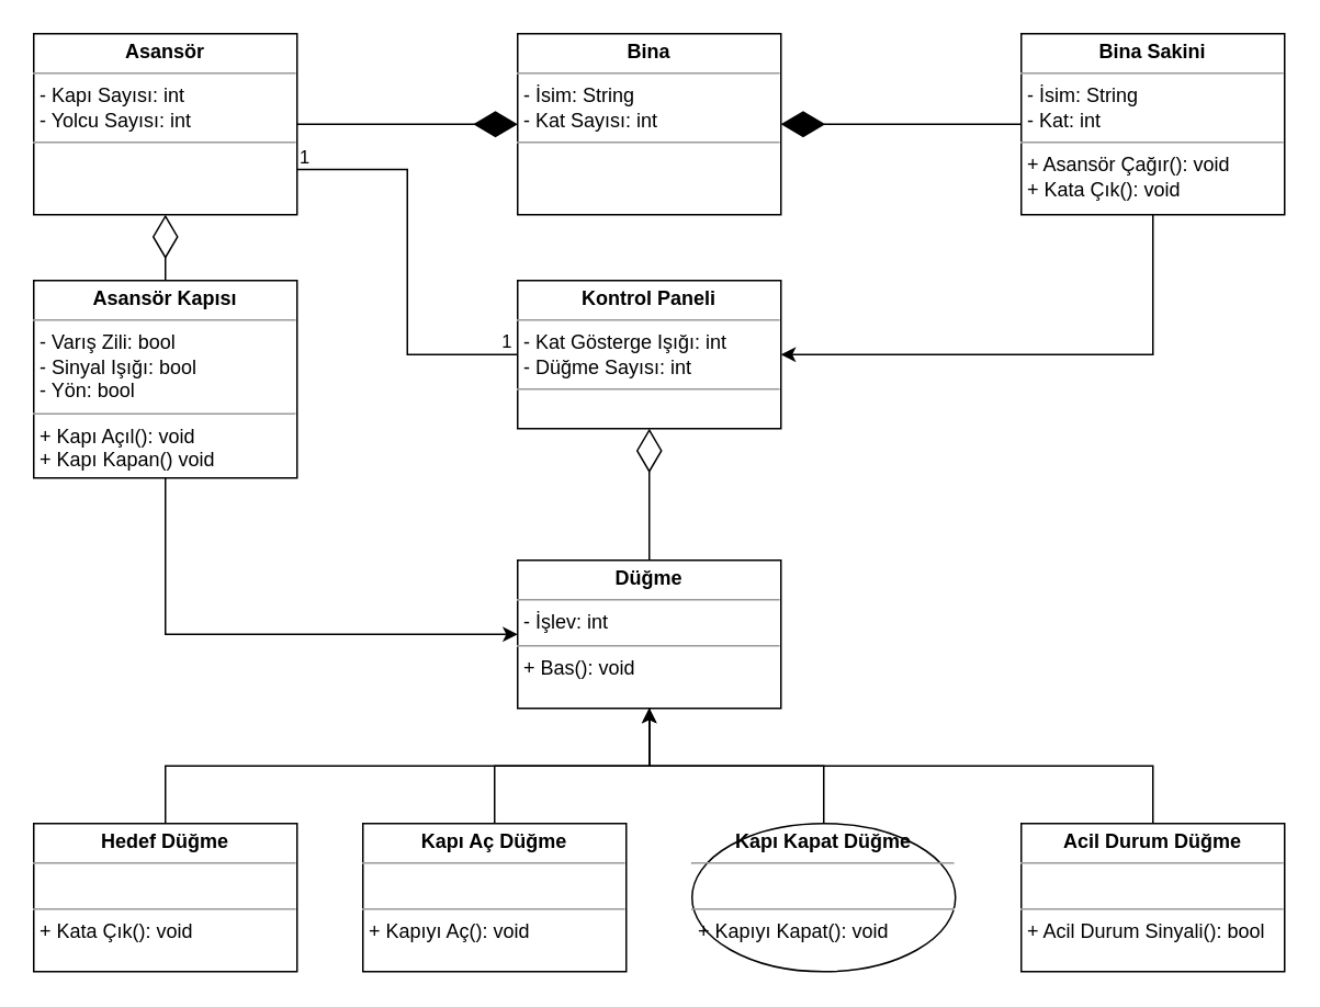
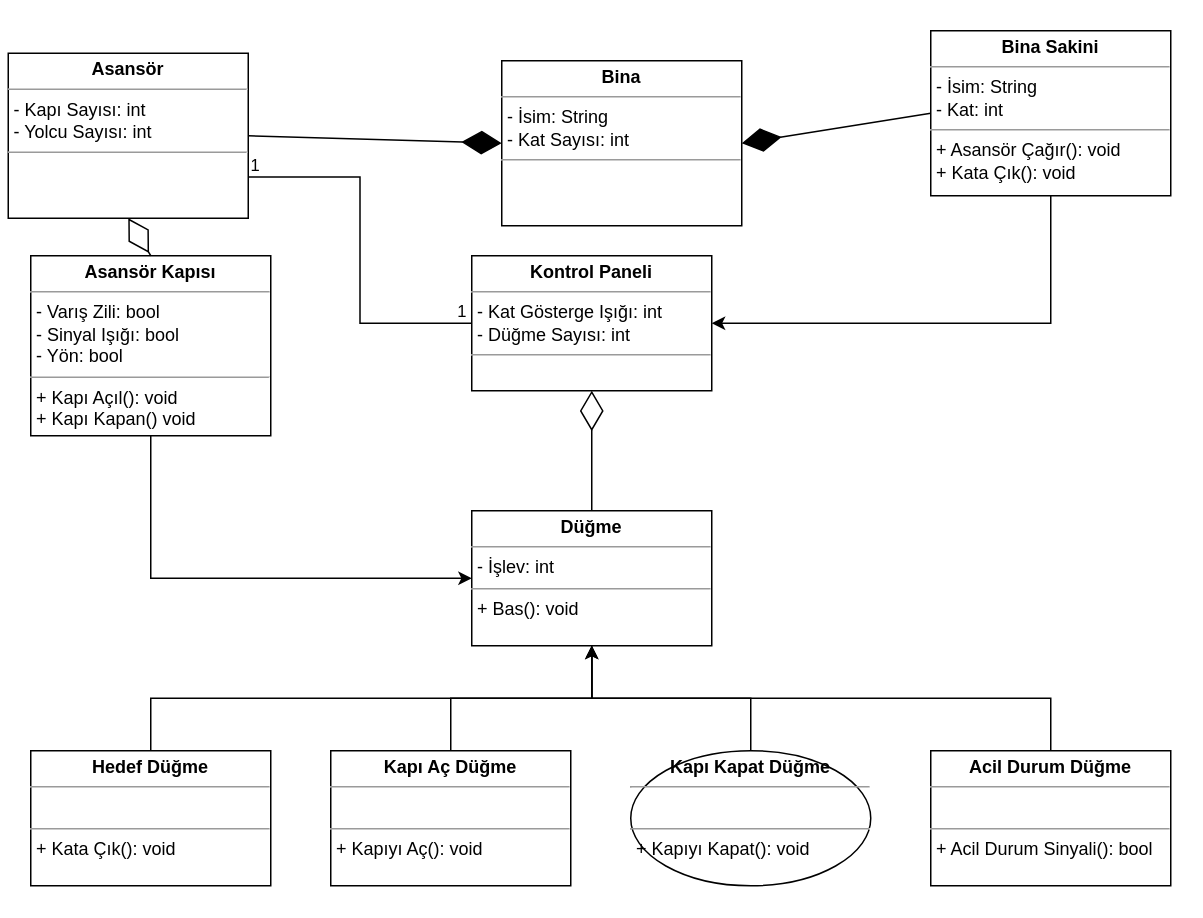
  <mxCell id="0" />
  <mxCell id="1" parent="0" />
- <mxCell id="2" value="&lt;p style=&quot;margin:0px;margin-top:4px;text-align:center;&quot;&gt;&lt;b&gt;Bina&lt;/b&gt;&lt;/p&gt;&lt;hr size=&quot;1&quot;&gt;&lt;p style=&quot;margin:0px;margin-left:4px;&quot;&gt;- İsim: String&lt;/p&gt;&lt;p style=&quot;margin:0px;margin-left:4px;&quot;&gt;- Kat Sayısı: int&lt;/p&gt;&lt;hr size=&quot;1&quot;&gt;&lt;p style=&quot;margin:0px;margin-left:4px;&quot;&gt;&lt;br&gt;&lt;/p&gt;" style="verticalAlign=top;align=left;overflow=fill;fontSize=12;fontFamily=Helvetica;html=1;whiteSpace=wrap;" vertex="1" parent="1"><mxGeometry x="314" y="20" width="160" height="110" as="geometry" /></mxCell>
+ <mxCell id="2" value="&lt;p style=&quot;margin:0px;margin-top:4px;text-align:center;&quot;&gt;&lt;b&gt;Bina&lt;/b&gt;&lt;/p&gt;&lt;hr size=&quot;1&quot;&gt;&lt;p style=&quot;margin:0px;margin-left:4px;&quot;&gt;- İsim: String&lt;/p&gt;&lt;p style=&quot;margin:0px;margin-left:4px;&quot;&gt;- Kat Sayısı: int&lt;/p&gt;&lt;hr size=&quot;1&quot;&gt;&lt;p style=&quot;margin:0px;margin-left:4px;&quot;&gt;&lt;br&gt;&lt;/p&gt;" style="verticalAlign=top;align=left;overflow=fill;fontSize=12;fontFamily=Helvetica;html=1;whiteSpace=wrap;" vertex="1" parent="1"><mxGeometry x="334" y="40" width="160" height="110" as="geometry" /></mxCell>
  <mxCell id="3" style="edgeStyle=orthogonalEdgeStyle;rounded=0;orthogonalLoop=1;jettySize=auto;html=1;exitX=0.5;exitY=1;exitDx=0;exitDy=0;entryX=1;entryY=0.5;entryDx=0;entryDy=0;" edge="1" parent="1" source="4" target="6"><mxGeometry relative="1" as="geometry" /></mxCell>
  <mxCell id="4" value="&lt;p style=&quot;margin:0px;margin-top:4px;text-align:center;&quot;&gt;&lt;b&gt;Bina Sakini&lt;/b&gt;&lt;/p&gt;&lt;hr size=&quot;1&quot;&gt;&lt;p style=&quot;border-color: var(--border-color); margin: 0px 0px 0px 4px;&quot;&gt;- İsim: String&lt;/p&gt;&lt;p style=&quot;border-color: var(--border-color); margin: 0px 0px 0px 4px;&quot;&gt;- Kat: int&lt;/p&gt;&lt;hr size=&quot;1&quot;&gt;&lt;p style=&quot;border-color: var(--border-color); margin: 0px 0px 0px 4px;&quot;&gt;+ Asansör Çağır(): void&lt;/p&gt;&lt;p style=&quot;border-color: var(--border-color); margin: 0px 0px 0px 4px;&quot;&gt;+ Kata Çık(): void&lt;/p&gt;" style="verticalAlign=top;align=left;overflow=fill;fontSize=12;fontFamily=Helvetica;html=1;whiteSpace=wrap;" vertex="1" parent="1"><mxGeometry x="620" y="20" width="160" height="110" as="geometry" /></mxCell>
- <mxCell id="5" value="&lt;p style=&quot;margin:0px;margin-top:4px;text-align:center;&quot;&gt;&lt;b&gt;Asansör&lt;/b&gt;&lt;/p&gt;&lt;hr size=&quot;1&quot;&gt;&lt;p style=&quot;margin:0px;margin-left:4px;&quot;&gt;- Kapı Sayısı: int&lt;/p&gt;&lt;p style=&quot;margin:0px;margin-left:4px;&quot;&gt;- Yolcu Sayısı: int&lt;/p&gt;&lt;hr size=&quot;1&quot;&gt;&lt;p style=&quot;margin:0px;margin-left:4px;&quot;&gt;&lt;br&gt;&lt;/p&gt;" style="verticalAlign=top;align=left;overflow=fill;fontSize=12;fontFamily=Helvetica;html=1;whiteSpace=wrap;" vertex="1" parent="1"><mxGeometry x="20" y="20" width="160" height="110" as="geometry" /></mxCell>
+ <mxCell id="5" value="&lt;p style=&quot;margin:0px;margin-top:4px;text-align:center;&quot;&gt;&lt;b&gt;Asansör&lt;/b&gt;&lt;/p&gt;&lt;hr size=&quot;1&quot;&gt;&lt;p style=&quot;margin:0px;margin-left:4px;&quot;&gt;- Kapı Sayısı: int&lt;/p&gt;&lt;p style=&quot;margin:0px;margin-left:4px;&quot;&gt;- Yolcu Sayısı: int&lt;/p&gt;&lt;hr size=&quot;1&quot;&gt;&lt;p style=&quot;margin:0px;margin-left:4px;&quot;&gt;&lt;br&gt;&lt;/p&gt;" style="verticalAlign=top;align=left;overflow=fill;fontSize=12;fontFamily=Helvetica;html=1;whiteSpace=wrap;" vertex="1" parent="1"><mxGeometry x="5" y="35" width="160" height="110" as="geometry" /></mxCell>
  <mxCell id="6" value="&lt;p style=&quot;margin:0px;margin-top:4px;text-align:center;&quot;&gt;&lt;b&gt;Kontrol Paneli&lt;/b&gt;&lt;/p&gt;&lt;hr size=&quot;1&quot;&gt;&lt;p style=&quot;margin:0px;margin-left:4px;&quot;&gt;- Kat Gösterge Işığı: int&lt;/p&gt;&lt;p style=&quot;margin:0px;margin-left:4px;&quot;&gt;- Düğme Sayısı: int&lt;/p&gt;&lt;hr size=&quot;1&quot;&gt;&lt;p style=&quot;margin:0px;margin-left:4px;&quot;&gt;&lt;br&gt;&lt;/p&gt;" style="verticalAlign=top;align=left;overflow=fill;fontSize=12;fontFamily=Helvetica;html=1;whiteSpace=wrap;" vertex="1" parent="1"><mxGeometry x="314" y="170" width="160" height="90" as="geometry" /></mxCell>
  <mxCell id="7" style="edgeStyle=orthogonalEdgeStyle;rounded=0;orthogonalLoop=1;jettySize=auto;html=1;exitX=0.5;exitY=1;exitDx=0;exitDy=0;entryX=0;entryY=0.5;entryDx=0;entryDy=0;" edge="1" parent="1" source="8" target="9"><mxGeometry relative="1" as="geometry" /></mxCell>
  <mxCell id="8" value="&lt;p style=&quot;margin:0px;margin-top:4px;text-align:center;&quot;&gt;&lt;b&gt;Asansör Kapısı&lt;/b&gt;&lt;/p&gt;&lt;hr size=&quot;1&quot;&gt;&lt;p style=&quot;margin:0px;margin-left:4px;&quot;&gt;- Varış Zili: bool&lt;/p&gt;&lt;p style=&quot;margin:0px;margin-left:4px;&quot;&gt;- Sinyal Işığı: bool&lt;/p&gt;&lt;p style=&quot;margin:0px;margin-left:4px;&quot;&gt;- Yön: bool&lt;/p&gt;&lt;hr size=&quot;1&quot;&gt;&lt;p style=&quot;margin:0px;margin-left:4px;&quot;&gt;+ Kapı Açıl(): void&lt;/p&gt;&lt;p style=&quot;margin:0px;margin-left:4px;&quot;&gt;+ Kapı Kapan() void&lt;/p&gt;" style="verticalAlign=top;align=left;overflow=fill;fontSize=12;fontFamily=Helvetica;html=1;whiteSpace=wrap;" vertex="1" parent="1"><mxGeometry x="20" y="170" width="160" height="120" as="geometry" /></mxCell>
  <mxCell id="9" value="&lt;p style=&quot;margin:0px;margin-top:4px;text-align:center;&quot;&gt;&lt;b&gt;Düğme&lt;/b&gt;&lt;/p&gt;&lt;hr size=&quot;1&quot;&gt;&lt;p style=&quot;margin:0px;margin-left:4px;&quot;&gt;- İşlev: int&lt;/p&gt;&lt;hr size=&quot;1&quot;&gt;&lt;p style=&quot;margin:0px;margin-left:4px;&quot;&gt;+ Bas(): void&lt;/p&gt;" style="verticalAlign=top;align=left;overflow=fill;fontSize=12;fontFamily=Helvetica;html=1;whiteSpace=wrap;" vertex="1" parent="1"><mxGeometry x="314" y="340" width="160" height="90" as="geometry" /></mxCell>
  <mxCell id="10" style="edgeStyle=orthogonalEdgeStyle;rounded=0;orthogonalLoop=1;jettySize=auto;html=1;exitX=0.5;exitY=0;exitDx=0;exitDy=0;entryX=0.5;entryY=1;entryDx=0;entryDy=0;" edge="1" parent="1" source="11" target="9"><mxGeometry relative="1" as="geometry" /></mxCell>
  <mxCell id="11" value="&lt;p style=&quot;margin:0px;margin-top:4px;text-align:center;&quot;&gt;&lt;b&gt;Hedef Düğme&lt;/b&gt;&lt;/p&gt;&lt;hr size=&quot;1&quot;&gt;&lt;p style=&quot;margin:0px;margin-left:4px;&quot;&gt;&lt;br&gt;&lt;/p&gt;&lt;hr size=&quot;1&quot;&gt;&lt;p style=&quot;margin:0px;margin-left:4px;&quot;&gt;+ Kata Çık(): void&lt;/p&gt;" style="verticalAlign=top;align=left;overflow=fill;fontSize=12;fontFamily=Helvetica;html=1;whiteSpace=wrap;" vertex="1" parent="1"><mxGeometry x="20" y="500" width="160" height="90" as="geometry" /></mxCell>
  <mxCell id="12" style="edgeStyle=orthogonalEdgeStyle;rounded=0;orthogonalLoop=1;jettySize=auto;html=1;exitX=0.5;exitY=0;exitDx=0;exitDy=0;" edge="1" parent="1" source="13" target="9"><mxGeometry relative="1" as="geometry" /></mxCell>
  <mxCell id="13" value="&lt;p style=&quot;margin:0px;margin-top:4px;text-align:center;&quot;&gt;&lt;b&gt;Kapı Aç Düğme&lt;/b&gt;&lt;/p&gt;&lt;hr size=&quot;1&quot;&gt;&lt;p style=&quot;margin:0px;margin-left:4px;&quot;&gt;&lt;br&gt;&lt;/p&gt;&lt;hr size=&quot;1&quot;&gt;&lt;p style=&quot;margin:0px;margin-left:4px;&quot;&gt;+ Kapıyı Aç(): void&lt;/p&gt;" style="verticalAlign=top;align=left;overflow=fill;fontSize=12;fontFamily=Helvetica;html=1;whiteSpace=wrap;" vertex="1" parent="1"><mxGeometry x="220" y="500" width="160" height="90" as="geometry" /></mxCell>
  <mxCell id="14" style="edgeStyle=orthogonalEdgeStyle;rounded=0;orthogonalLoop=1;jettySize=auto;html=1;exitX=0.5;exitY=0;exitDx=0;exitDy=0;endArrow=none;" edge="1" parent="1" source="15" target="9"><mxGeometry relative="1" as="geometry" /></mxCell>
  <mxCell id="15" value="&lt;p style=&quot;margin:0px;margin-top:4px;text-align:center;&quot;&gt;&lt;b&gt;Kapı Kapat Düğme&lt;/b&gt;&lt;/p&gt;&lt;hr size=&quot;1&quot;&gt;&lt;p style=&quot;margin:0px;margin-left:4px;&quot;&gt;&lt;br&gt;&lt;/p&gt;&lt;hr size=&quot;1&quot;&gt;&lt;p style=&quot;margin:0px;margin-left:4px;&quot;&gt;+ Kapıyı Kapat(): void&lt;/p&gt;" style="ellipse;verticalAlign=top;align=left;overflow=fill;fontSize=12;fontFamily=Helvetica;html=1;whiteSpace=wrap;" vertex="1" parent="1"><mxGeometry x="420" y="500" width="160" height="90" as="geometry" /></mxCell>
  <mxCell id="16" style="edgeStyle=orthogonalEdgeStyle;rounded=0;orthogonalLoop=1;jettySize=auto;html=1;exitX=0.5;exitY=0;exitDx=0;exitDy=0;endArrow=open;" edge="1" parent="1" source="17" target="9"><mxGeometry relative="1" as="geometry" /></mxCell>
  <mxCell id="17" value="&lt;p style=&quot;margin:0px;margin-top:4px;text-align:center;&quot;&gt;&lt;b&gt;Acil Durum Düğme&lt;/b&gt;&lt;/p&gt;&lt;hr size=&quot;1&quot;&gt;&lt;p style=&quot;margin:0px;margin-left:4px;&quot;&gt;&lt;br&gt;&lt;/p&gt;&lt;hr size=&quot;1&quot;&gt;&lt;p style=&quot;margin:0px;margin-left:4px;&quot;&gt;+ Acil Durum Sinyali(): bool&lt;/p&gt;" style="verticalAlign=top;align=left;overflow=fill;fontSize=12;fontFamily=Helvetica;html=1;whiteSpace=wrap;" vertex="1" parent="1"><mxGeometry x="620" y="500" width="160" height="90" as="geometry" /></mxCell>
  <mxCell id="18" value="" style="endArrow=diamondThin;endFill=1;endSize=24;html=1;rounded=0;exitX=1;exitY=0.5;exitDx=0;exitDy=0;entryX=0;entryY=0.5;entryDx=0;entryDy=0;" edge="1" parent="1" source="5" target="2"><mxGeometry width="160" relative="1" as="geometry"><mxPoint x="190" y="70" as="sourcePoint" /><mxPoint x="350" y="70" as="targetPoint" /></mxGeometry></mxCell>
  <mxCell id="19" value="" style="endArrow=diamondThin;endFill=1;endSize=24;html=1;rounded=0;entryX=1;entryY=0.5;entryDx=0;entryDy=0;exitX=0;exitY=0.5;exitDx=0;exitDy=0;" edge="1" parent="1" source="4" target="2"><mxGeometry width="160" relative="1" as="geometry"><mxPoint x="520" y="130" as="sourcePoint" /><mxPoint x="680" y="130" as="targetPoint" /></mxGeometry></mxCell>
  <mxCell id="20" value="" style="endArrow=diamondThin;endFill=0;endSize=24;html=1;rounded=0;entryX=0.5;entryY=1;entryDx=0;entryDy=0;exitX=0.5;exitY=0;exitDx=0;exitDy=0;" edge="1" parent="1" source="8" target="5"><mxGeometry width="160" relative="1" as="geometry"><mxPoint x="160" y="150" as="sourcePoint" /><mxPoint x="320" y="150" as="targetPoint" /></mxGeometry></mxCell>
  <mxCell id="21" value="" style="endArrow=none;html=1;edgeStyle=orthogonalEdgeStyle;rounded=0;entryX=0;entryY=0.5;entryDx=0;entryDy=0;exitX=1;exitY=0.75;exitDx=0;exitDy=0;" edge="1" parent="1" source="5" target="6"><mxGeometry relative="1" as="geometry"><mxPoint x="220" y="160" as="sourcePoint" /><mxPoint x="360" y="150" as="targetPoint" /></mxGeometry></mxCell>
  <mxCell id="22" value="1" style="edgeLabel;resizable=0;html=1;align=left;verticalAlign=bottom;" connectable="0" vertex="1" parent="21"><mxGeometry x="-1" relative="1" as="geometry" /></mxCell>
  <mxCell id="23" value="1" style="edgeLabel;resizable=0;html=1;align=right;verticalAlign=bottom;" connectable="0" vertex="1" parent="21"><mxGeometry x="1" relative="1" as="geometry"><mxPoint x="-4" as="offset" /></mxGeometry></mxCell>
  <mxCell id="24" value="" style="endArrow=diamondThin;endFill=0;endSize=24;html=1;rounded=0;exitX=0.5;exitY=0;exitDx=0;exitDy=0;entryX=0.5;entryY=1;entryDx=0;entryDy=0;" edge="1" parent="1" source="9" target="6"><mxGeometry width="160" relative="1" as="geometry"><mxPoint x="530" y="310" as="sourcePoint" /><mxPoint x="690" y="310" as="targetPoint" /></mxGeometry></mxCell>
